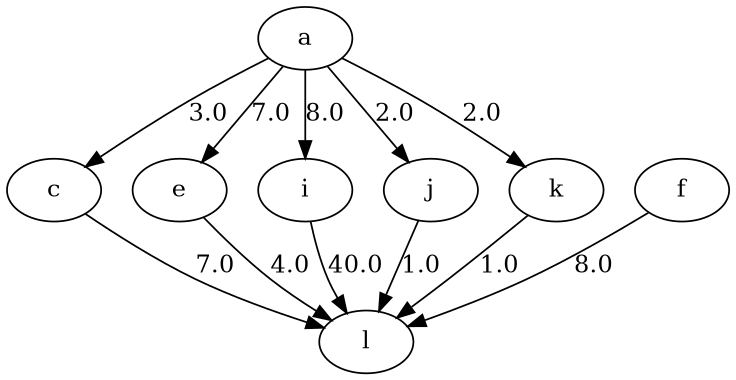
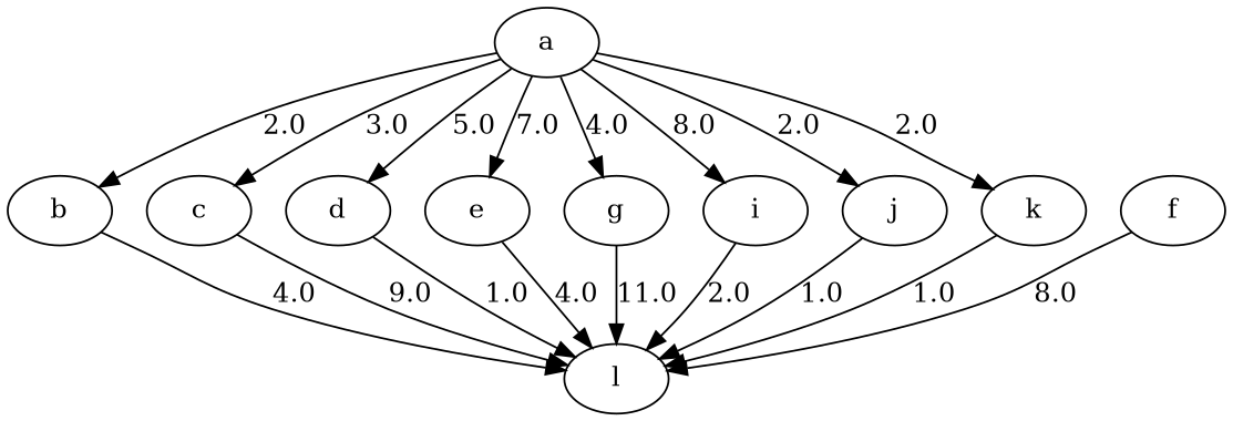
  digraph {
    node [Processor=1 Weight=6]
    edge [Weight=7]
    a [Start=0 Weight=2]
+   b [Processor=2 Start=4 Weight=5]
    c [Start=12]
+   d [Start=21 Weight=3]
    e [Start=18 Weight=3]
+   g [Processor=2 Start=19]
    i [Processor=2 Start=15 Weight=4]
    j [Start=3 Weight=3]
    k [Processor=2 Start=9]
    l [Processor=2 Start=25 Weight=1]
    f [Start=6]
+   a -> b [Weight=2 label=2.0]
    a -> c [Weight=3 label=3.0]
+   a -> d [Weight=5 label=5.0]
    a -> e [label=7.0]
+   a -> g [Weight=4 label=4.0]
    a -> i [Weight=8 label=8.0]
    a -> j [Weight=2 label=2.0]
    a -> k [label=2.0]
-   c -> l [label=7.0]
+   b -> l [Weight=4 label=4.0]
+   c -> l [label=9.0]
+   d -> l [Weight=1 label=1.0]
    e -> l [Weight=4 label=4.0]
-   i -> l [Weight=40 label=40.0]
+   g -> l [Weight=11 label=11.0]
+   i -> l [Weight=40 label=2.0]
    j -> l [Weight=1 label=1.0]
    k -> l [Weight=12 label=1.0]
    f -> l [Weight=8 label=8.0]
  }
